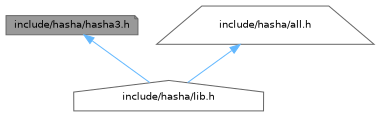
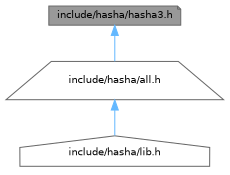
  digraph {
    node [color=grey40 fillcolor=white fontname=Helvetica fontsize=10 style=filled]
    edge [color=steelblue1 dir=back fontname=Helvetica fontsize=10 labelfontname=Helvetica labelfontsize=10 style=solid]
    n1 [color=gray40 fillcolor=grey60 fontcolor=black height=0.2 label="include/hasha/hasha3.h" shape=note width=0.4]
    n2 [height=0.2 label="include/hasha/all.h" shape=trapezium width=0.4]
    n3 [height=0.2 label="include/hasha/lib.h" shape=house width=0.4]
-   n1 -> n3
+   n1 -> n2
    n2 -> n3
  }
